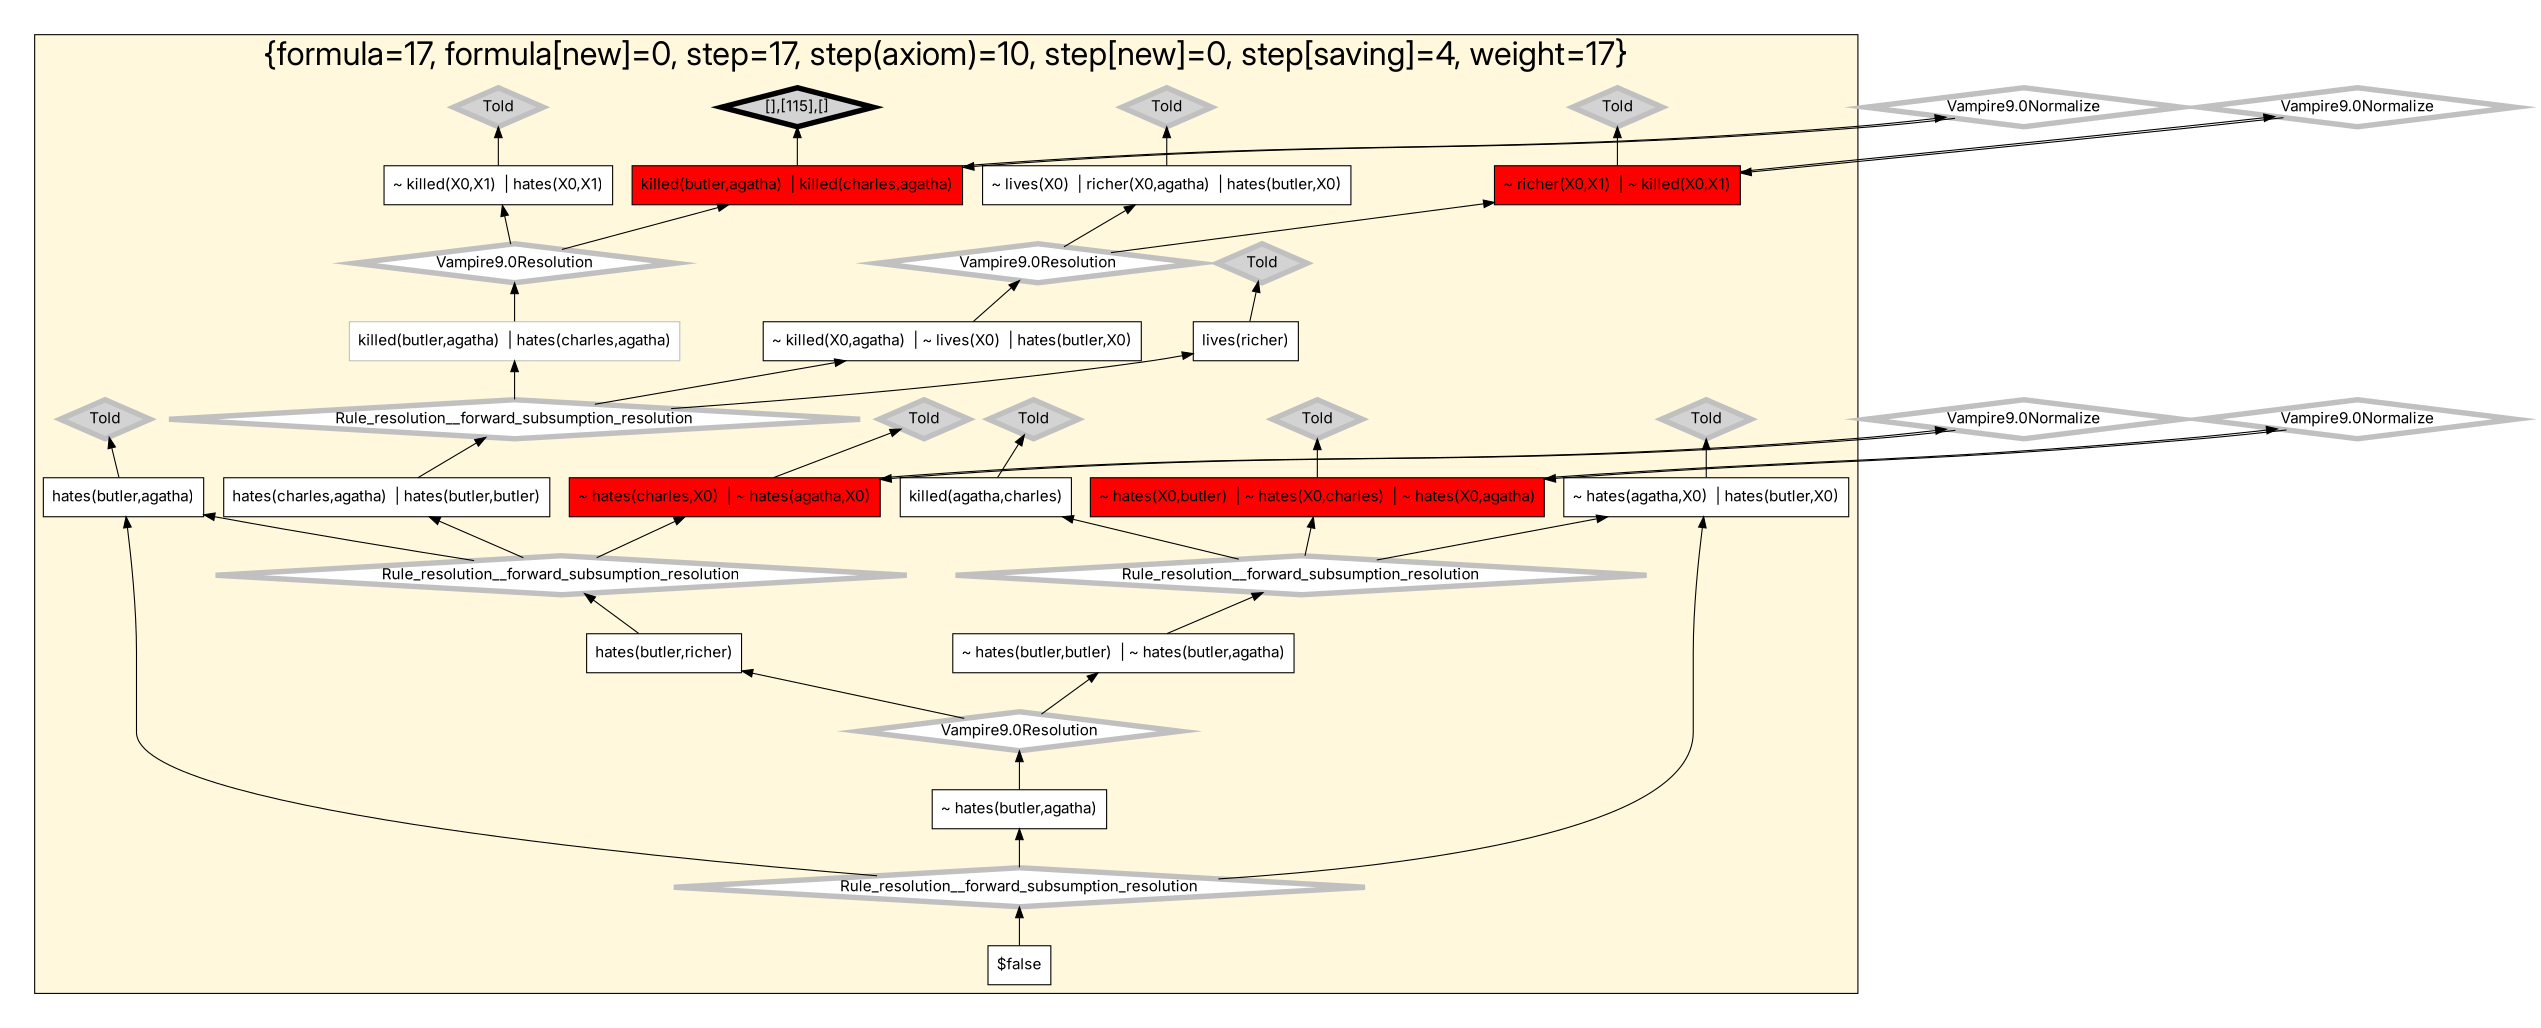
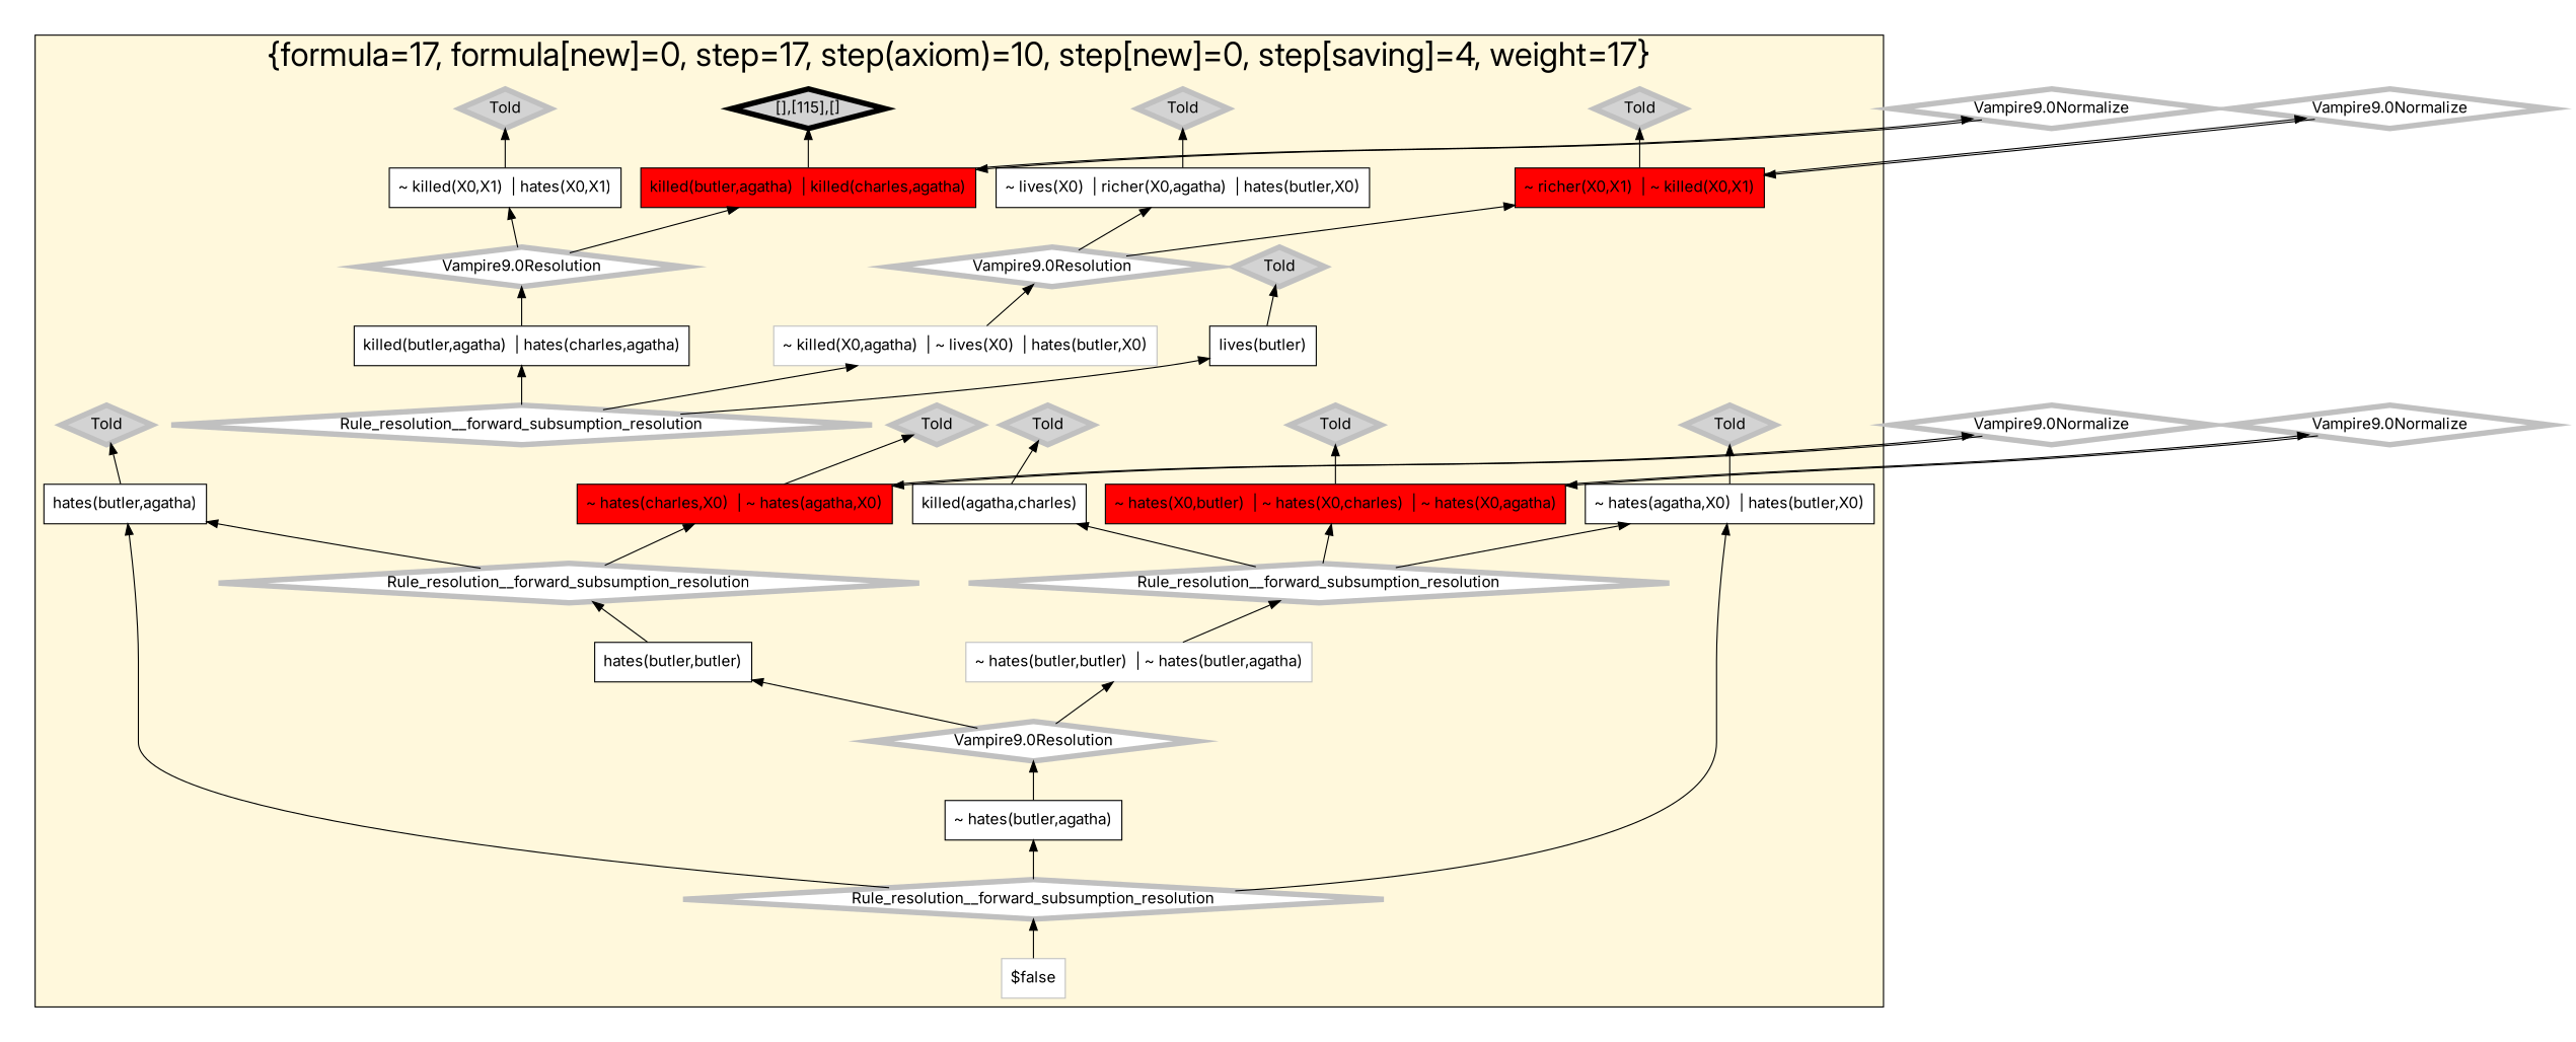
  digraph {
    fontname=Inter
    rankdir=BT
    node [color=grey fillcolor=white fontname=Inter shape=diamond style=filled penwidth=5]
    edge [fontname=Inter]
    n1 [color=black label="~ killed(X0,X1)  | hates(X0,X1)" shape=box penwidth=""]
    n2 [color=black label="hates(butler,agatha)" shape=box penwidth=""]
-   n3 [label="killed(butler,agatha)  | hates(charles,agatha)" shape=box penwidth=""]
+   n3 [color=black label="killed(butler,agatha)  | hates(charles,agatha)" shape=box penwidth=""]
    n4 [color=black fillcolor=red label="~ hates(charles,X0)  | ~ hates(agatha,X0)" shape=box penwidth=""]
-   n5 [color=black label="$false" shape=box penwidth=""]
+   n5 [label="$false" shape=box penwidth=""]
    n6 [color=black label="~ hates(butler,agatha)" shape=box penwidth=""]
-   n7 [color=black label="hates(charles,agatha)  | hates(butler,butler)" shape=box penwidth=""]
    n8 [color=black label="~ lives(X0)  | richer(X0,agatha)  | hates(butler,X0)" shape=box penwidth=""]
    n9 [color=black label="killed(agatha,charles)" shape=box penwidth=""]
    n10 [color=black fillcolor=red label="~ hates(X0,butler)  | ~ hates(X0,charles)  | ~ hates(X0,agatha)" shape=box penwidth=""]
    n11 [color=black fillcolor=red label="killed(butler,agatha)  | killed(charles,agatha)" shape=box penwidth=""]
-   n12 [color=black label="~ killed(X0,agatha)  | ~ lives(X0)  | hates(butler,X0)" shape=box penwidth=""]
+   n12 [label="~ killed(X0,agatha)  | ~ lives(X0)  | hates(butler,X0)" shape=box penwidth=""]
    n13 [color=black fillcolor=red label="~ richer(X0,X1)  | ~ killed(X0,X1)" shape=box penwidth=""]
-   n14 [color=black label="hates(butler,richer)" shape=box penwidth=""]
-   n15 [color=black label="lives(richer)" shape=box penwidth=""]
+   n14 [color=black label="hates(butler,butler)" shape=box penwidth=""]
+   n15 [color=black label="lives(butler)" shape=box penwidth=""]
    n16 [color=black label="~ hates(agatha,X0)  | hates(butler,X0)" shape=box penwidth=""]
-   n17 [color=black label="~ hates(butler,butler)  | ~ hates(butler,agatha)" shape=box penwidth=""]
+   n17 [label="~ hates(butler,butler)  | ~ hates(butler,agatha)" shape=box penwidth=""]
    n18 [fillcolor=lightgrey label=Told]
    n19 [label="Vampire9.0Resolution"]
    n20 [fillcolor=lightgrey label=Told]
    n21 [fillcolor=lightgrey label=Told]
    n22 [fillcolor=lightgrey label=Told]
    n23 [label=Rule_resolution__forward_subsumption_resolution]
    n24 [label=Rule_resolution__forward_subsumption_resolution]
    n25 [label=Rule_resolution__forward_subsumption_resolution]
    n26 [label="Vampire9.0Resolution"]
    n27 [fillcolor=lightgrey label=Told]
    n28 [fillcolor=lightgrey label=Told]
    n29 [label=Rule_resolution__forward_subsumption_resolution]
    n30 [fillcolor=lightgrey label=Told]
    n31 [label="Vampire9.0Resolution"]
    n32 [color=black fillcolor=lightgrey label="[],[115],[]"]
    n33 [fillcolor=lightgrey label=Told]
    n34 [fillcolor=lightgrey label=Told]
    n35 [label="Vampire9.0Normalize"]
    n36 [label="Vampire9.0Normalize"]
    n37 [label="Vampire9.0Normalize"]
    n38 [label="Vampire9.0Normalize"]
    subgraph cluster_1 {
      fillcolor=cornsilk
      fontsize=30
      label="{formula=17, formula[new]=0, step=17, step(axiom)=10, step[new]=0, step[saving]=4, weight=17}"
      labelloc=b
      style=filled
      n1
      n2
      n3
      n4
      n5
      n6
-     n7
      n8
      n9
      n10
      n11
      n12
      n13
      n14
      n15
      n16
      n17
      n18
      n19
      n20
      n21
      n22
      n23
      n24
      n25
      n26
      n27
      n28
      n29
      n30
      n31
      n32
      n33
      n34
    }
    n1 -> n34
    n2 -> n21
    n3 -> n26
    n4 -> n22
    n4 -> n35
    n5 -> n25
    n6 -> n19
-   n7 -> n23
    n8 -> n20
    n9 -> n28
    n10 -> n18
    n10 -> n36
    n11 -> n32
    n11 -> n37
    n12 -> n31
    n13 -> n27
    n13 -> n38
    n14 -> n29
    n15 -> n33
    n16 -> n30
    n17 -> n24
    n19 -> n14
    n19 -> n17
    n23 -> n3
    n23 -> n12
    n23 -> n15
    n24 -> n9
    n24 -> n10
    n24 -> n16
    n25 -> n2
    n25 -> n6
    n25 -> n16
    n26 -> n1
    n26 -> n11
    n29 -> n2
    n29 -> n4
-   n29 -> n7
    n31 -> n8
    n31 -> n13
    n35 -> n4
    n36 -> n10
    n37 -> n11
    n38 -> n13
  }
